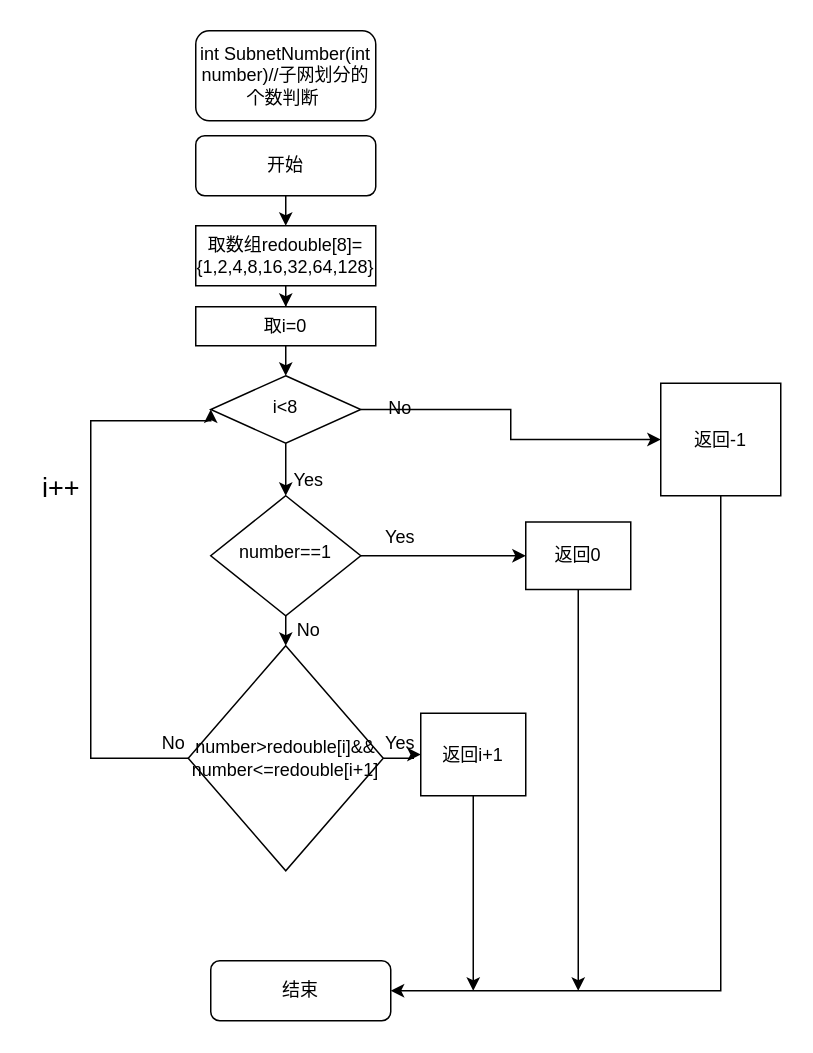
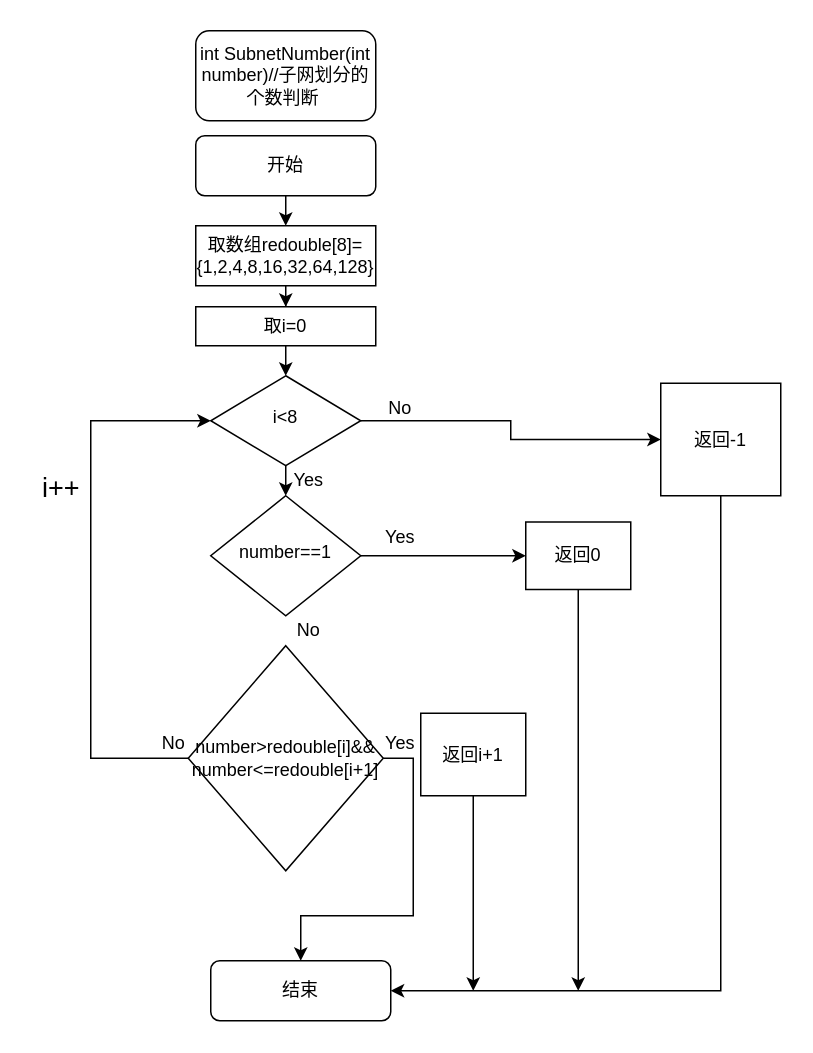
  <mxCell id="0" />
  <mxCell id="1" parent="0" />
  <mxCell id="2" style="edgeStyle=orthogonalEdgeStyle;rounded=0;orthogonalLoop=1;jettySize=auto;html=1;exitX=0.5;exitY=1;exitDx=0;exitDy=0;entryX=0.5;entryY=0;entryDx=0;entryDy=0;" edge="1" parent="1" source="3" target="13"><mxGeometry relative="1" as="geometry" /></mxCell>
  <mxCell id="3" value="开始" style="rounded=1;whiteSpace=wrap;html=1;fontSize=12;glass=0;strokeWidth=1;shadow=0;" parent="1" vertex="1"><mxGeometry x="130" y="90" width="120" height="40" as="geometry" /></mxCell>
  <mxCell id="4" style="edgeStyle=orthogonalEdgeStyle;rounded=0;orthogonalLoop=1;jettySize=auto;html=1;exitX=0.5;exitY=1;exitDx=0;exitDy=0;entryX=0.5;entryY=0;entryDx=0;entryDy=0;" edge="1" parent="1" source="6" target="9"><mxGeometry relative="1" as="geometry" /></mxCell>
  <mxCell id="5" style="edgeStyle=orthogonalEdgeStyle;rounded=0;orthogonalLoop=1;jettySize=auto;html=1;exitX=1;exitY=0.5;exitDx=0;exitDy=0;fontSize=12;" edge="1" parent="1" source="6" target="23"><mxGeometry relative="1" as="geometry"><mxPoint x="390" y="280" as="targetPoint" /></mxGeometry></mxCell>
- <mxCell id="6" value="i&amp;lt;8" style="rhombus;whiteSpace=wrap;html=1;shadow=0;fontFamily=Helvetica;fontSize=12;align=center;strokeWidth=1;spacing=6;spacingTop=-4;" parent="1" vertex="1"><mxGeometry x="140" y="250" width="100" height="45" as="geometry" /></mxCell>
+ <mxCell id="6" value="i&amp;lt;8" style="rhombus;whiteSpace=wrap;html=1;shadow=0;fontFamily=Helvetica;fontSize=12;align=center;strokeWidth=1;spacing=6;spacingTop=-4;" parent="1" vertex="1"><mxGeometry x="140" y="250" width="100" height="60" as="geometry" /></mxCell>
  <mxCell id="7" style="edgeStyle=orthogonalEdgeStyle;rounded=0;orthogonalLoop=1;jettySize=auto;html=1;exitX=1;exitY=0.5;exitDx=0;exitDy=0;fontSize=12;" edge="1" parent="1" source="9" target="25"><mxGeometry relative="1" as="geometry"><mxPoint x="290" y="370" as="targetPoint" /></mxGeometry></mxCell>
- <mxCell id="8" style="edgeStyle=orthogonalEdgeStyle;rounded=0;orthogonalLoop=1;jettySize=auto;html=1;exitX=0.5;exitY=1;exitDx=0;exitDy=0;entryX=0.5;entryY=0;entryDx=0;entryDy=0;fontSize=12;" edge="1" parent="1" source="9" target="18"><mxGeometry relative="1" as="geometry" /></mxCell>
  <mxCell id="9" value="number==1" style="rhombus;whiteSpace=wrap;html=1;shadow=0;fontFamily=Helvetica;fontSize=12;align=center;strokeWidth=1;spacing=6;spacingTop=-4;" parent="1" vertex="1"><mxGeometry x="140" y="330" width="100" height="80" as="geometry" /></mxCell>
  <mxCell id="10" value="结束" style="rounded=1;whiteSpace=wrap;html=1;fontSize=12;glass=0;strokeWidth=1;shadow=0;" parent="1" vertex="1"><mxGeometry x="140" y="640" width="120" height="40" as="geometry" /></mxCell>
  <mxCell id="11" value="int SubnetNumber(int number)//子网划分的个数判断&amp;nbsp;" style="rounded=1;whiteSpace=wrap;html=1;" vertex="1" parent="1"><mxGeometry x="130" y="20" width="120" height="60" as="geometry" /></mxCell>
  <mxCell id="12" style="edgeStyle=orthogonalEdgeStyle;rounded=0;orthogonalLoop=1;jettySize=auto;html=1;exitX=0.5;exitY=1;exitDx=0;exitDy=0;" edge="1" parent="1" source="13" target="15"><mxGeometry relative="1" as="geometry"><mxPoint x="190" y="230" as="targetPoint" /></mxGeometry></mxCell>
  <mxCell id="13" value="取数组redouble[8]={1,2,4,8,16,32,64,128}" style="rounded=0;whiteSpace=wrap;html=1;" vertex="1" parent="1"><mxGeometry x="130" y="150" width="120" height="40" as="geometry" /></mxCell>
  <mxCell id="14" style="edgeStyle=orthogonalEdgeStyle;rounded=0;orthogonalLoop=1;jettySize=auto;html=1;exitX=0.5;exitY=1;exitDx=0;exitDy=0;entryX=0.5;entryY=0;entryDx=0;entryDy=0;" edge="1" parent="1" source="15" target="6"><mxGeometry relative="1" as="geometry" /></mxCell>
  <mxCell id="15" value="取i=0" style="rounded=0;whiteSpace=wrap;html=1;" vertex="1" parent="1"><mxGeometry x="130" y="204" width="120" height="26" as="geometry" /></mxCell>
  <mxCell id="16" style="edgeStyle=orthogonalEdgeStyle;rounded=0;orthogonalLoop=1;jettySize=auto;html=1;exitX=0;exitY=0.5;exitDx=0;exitDy=0;entryX=0;entryY=0.5;entryDx=0;entryDy=0;" edge="1" parent="1" source="18" target="6"><mxGeometry relative="1" as="geometry"><mxPoint x="125" y="280" as="targetPoint" /><Array as="points"><mxPoint x="60" y="505" /><mxPoint x="60" y="280" /></Array></mxGeometry></mxCell>
- <mxCell id="17" style="edgeStyle=orthogonalEdgeStyle;rounded=0;orthogonalLoop=1;jettySize=auto;html=1;exitX=1;exitY=0.5;exitDx=0;exitDy=0;fontSize=12;" edge="1" parent="1" source="18" target="27"><mxGeometry relative="1" as="geometry"><mxPoint x="300" y="505" as="targetPoint" /></mxGeometry></mxCell>
+ <mxCell id="17" style="edgeStyle=orthogonalEdgeStyle;rounded=0;orthogonalLoop=1;jettySize=auto;html=1;exitX=1;exitY=0.5;exitDx=0;exitDy=0;fontSize=12;" edge="1" parent="1" source="18" target="10"><mxGeometry relative="1" as="geometry"><mxPoint x="300" y="505" as="targetPoint" /></mxGeometry></mxCell>
  <mxCell id="18" value="number&amp;gt;redouble[i]&amp;amp;&amp;amp;&lt;br&gt;number&amp;lt;=redouble[i+1]" style="rhombus;whiteSpace=wrap;html=1;" vertex="1" parent="1"><mxGeometry x="125" y="430" width="130" height="150" as="geometry" /></mxCell>
  <mxCell id="19" value="No&lt;br&gt;" style="text;html=1;align=center;verticalAlign=middle;resizable=0;points=[];autosize=1;" vertex="1" parent="1"><mxGeometry x="100" y="485" width="30" height="20" as="geometry" /></mxCell>
  <mxCell id="20" value="i++" style="text;html=1;align=center;verticalAlign=middle;resizable=0;points=[];autosize=1;fontSize=18;" vertex="1" parent="1"><mxGeometry x="20" y="310" width="40" height="30" as="geometry" /></mxCell>
  <mxCell id="21" value="Yes&lt;br style=&quot;font-size: 12px;&quot;&gt;" style="text;html=1;align=center;verticalAlign=middle;resizable=0;points=[];autosize=1;fontSize=12;" vertex="1" parent="1"><mxGeometry x="190" y="310" width="30" height="20" as="geometry" /></mxCell>
  <mxCell id="22" style="edgeStyle=orthogonalEdgeStyle;rounded=0;orthogonalLoop=1;jettySize=auto;html=1;exitX=0.5;exitY=1;exitDx=0;exitDy=0;fontSize=12;entryX=1;entryY=0.5;entryDx=0;entryDy=0;" edge="1" parent="1" source="23" target="10"><mxGeometry relative="1" as="geometry"><mxPoint x="480" y="660" as="targetPoint" /><Array as="points"><mxPoint x="480" y="660" /></Array></mxGeometry></mxCell>
  <mxCell id="23" value="返回-1" style="rounded=0;whiteSpace=wrap;html=1;" vertex="1" parent="1"><mxGeometry x="440" y="255" width="80" height="75" as="geometry" /></mxCell>
  <mxCell id="24" style="edgeStyle=orthogonalEdgeStyle;rounded=0;orthogonalLoop=1;jettySize=auto;html=1;exitX=0.5;exitY=1;exitDx=0;exitDy=0;fontSize=12;" edge="1" parent="1" source="25"><mxGeometry relative="1" as="geometry"><mxPoint x="385" y="660" as="targetPoint" /></mxGeometry></mxCell>
  <mxCell id="25" value="返回0" style="rounded=0;whiteSpace=wrap;html=1;" vertex="1" parent="1"><mxGeometry x="350" y="347.5" width="70" height="45" as="geometry" /></mxCell>
  <mxCell id="26" style="edgeStyle=orthogonalEdgeStyle;rounded=0;orthogonalLoop=1;jettySize=auto;html=1;exitX=0.5;exitY=1;exitDx=0;exitDy=0;fontSize=12;" edge="1" parent="1" source="27"><mxGeometry relative="1" as="geometry"><mxPoint x="315" y="660" as="targetPoint" /><Array as="points"><mxPoint x="315" y="650" /><mxPoint x="315" y="650" /></Array></mxGeometry></mxCell>
  <mxCell id="27" value="返回i+1" style="rounded=0;whiteSpace=wrap;html=1;" vertex="1" parent="1"><mxGeometry x="280" y="475" width="70" height="55" as="geometry" /></mxCell>
  <mxCell id="28" value="No" style="text;html=1;align=center;verticalAlign=middle;resizable=0;points=[];autosize=1;fontSize=12;" vertex="1" parent="1"><mxGeometry x="251" y="262" width="30" height="20" as="geometry" /></mxCell>
  <mxCell id="29" value="Yes" style="text;html=1;align=center;verticalAlign=middle;resizable=0;points=[];autosize=1;fontSize=12;" vertex="1" parent="1"><mxGeometry x="251" y="347.5" width="30" height="20" as="geometry" /></mxCell>
  <mxCell id="30" value="Yes" style="text;html=1;align=center;verticalAlign=middle;resizable=0;points=[];autosize=1;fontSize=12;" vertex="1" parent="1"><mxGeometry x="251" y="485" width="30" height="20" as="geometry" /></mxCell>
  <mxCell id="31" value="No" style="text;html=1;align=center;verticalAlign=middle;resizable=0;points=[];autosize=1;fontSize=12;" vertex="1" parent="1"><mxGeometry x="190" y="410" width="30" height="20" as="geometry" /></mxCell>
